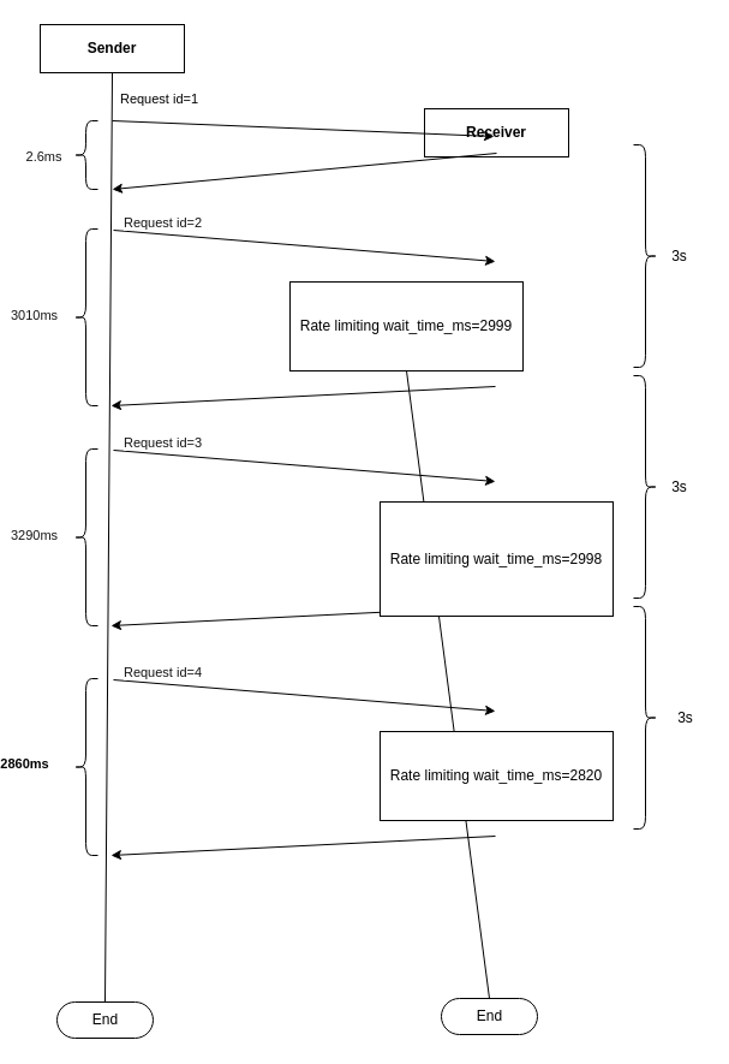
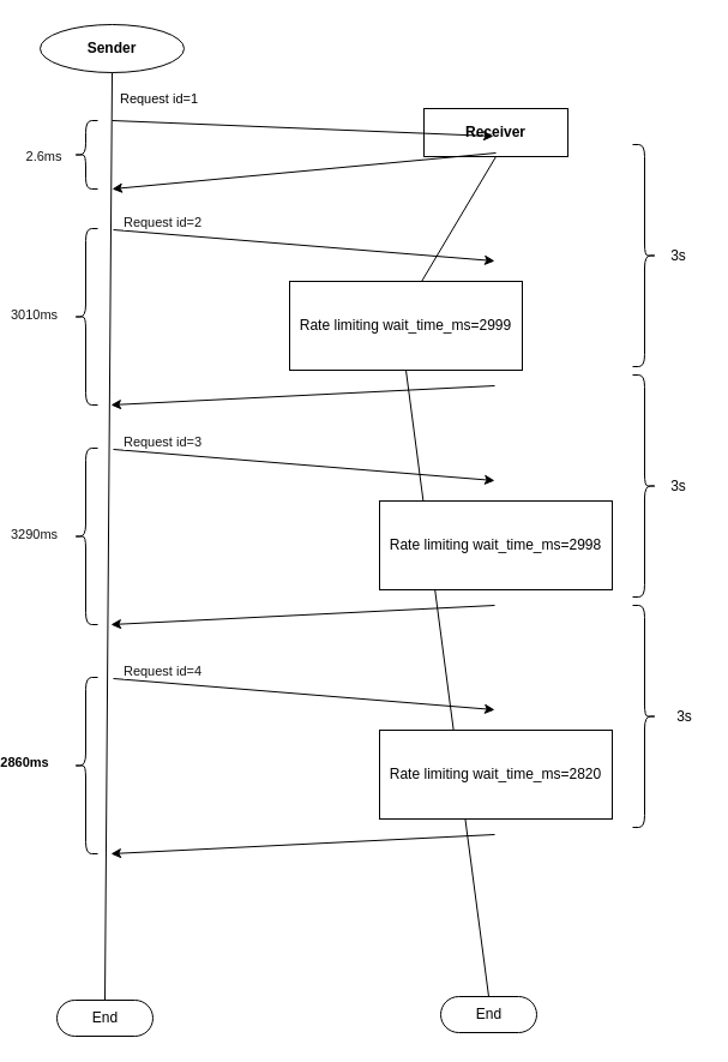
  <mxCell id="0" />
  <mxCell id="1" parent="0" />
- <mxCell id="2" value="Sender" style="rounded=0;whiteSpace=wrap;html=1;fontStyle=1" parent="1" vertex="1"><mxGeometry x="28" y="20" width="120" height="40" as="geometry" /></mxCell>
+ <mxCell id="2" value="Sender" style="ellipse;whiteSpace=wrap;html=1;fontStyle=1;" parent="1" vertex="1"><mxGeometry x="28" y="20" width="120" height="40" as="geometry" /></mxCell>
  <mxCell id="3" value="Receiver" style="rounded=0;whiteSpace=wrap;html=1;fontStyle=1" parent="1" vertex="1"><mxGeometry x="348" y="90" width="120" height="40" as="geometry" /></mxCell>
  <mxCell id="4" value="" style="endArrow=none;html=1;entryX=0.5;entryY=1;entryDx=0;entryDy=0;exitX=0.5;exitY=0.5;exitDx=0;exitDy=-15;exitPerimeter=0;" parent="1" source="6" target="2" edge="1"><mxGeometry width="50" height="50" relative="1" as="geometry"><mxPoint x="87" y="620" as="sourcePoint" /><mxPoint x="137" y="330" as="targetPoint" /></mxGeometry></mxCell>
+ <mxCell id="5" value="" style="endArrow=none;html=1;entryX=0.5;entryY=1;entryDx=0;entryDy=0;exitX=0.5;exitY=0.5;exitDx=0;exitDy=-15;exitPerimeter=0;" parent="1" source="17" target="3" edge="1"><mxGeometry width="50" height="50" relative="1" as="geometry"><mxPoint x="407" y="620" as="sourcePoint" /><mxPoint x="406.5" y="220" as="targetPoint" /></mxGeometry></mxCell>
  <mxCell id="6" value="End" style="html=1;dashed=0;whitespace=wrap;shape=mxgraph.dfd.start" parent="1" vertex="1"><mxGeometry x="42" y="833" width="80" height="30" as="geometry" /></mxCell>
  <mxCell id="7" value="End" style="html=1;dashed=0;whitespace=wrap;shape=mxgraph.dfd.start" parent="1" vertex="1"><mxGeometry x="362" y="830" width="80" height="30" as="geometry" /></mxCell>
  <mxCell id="8" value="" style="endArrow=classic;html=1;" parent="1" edge="1"><mxGeometry width="50" height="50" relative="1" as="geometry"><mxPoint x="88" y="100" as="sourcePoint" /><mxPoint x="406" y="113" as="targetPoint" /></mxGeometry></mxCell>
  <mxCell id="9" value="Request id=1" style="edgeLabel;html=1;align=center;verticalAlign=middle;resizable=0;points=[];" vertex="1" connectable="0" parent="8"><mxGeometry x="-0.765" y="4" relative="1" as="geometry"><mxPoint x="1" y="-16" as="offset" /></mxGeometry></mxCell>
  <mxCell id="10" value="" style="endArrow=classic;html=1;" parent="1" edge="1"><mxGeometry width="50" height="50" relative="1" as="geometry"><mxPoint x="408" y="127" as="sourcePoint" /><mxPoint x="88" y="157" as="targetPoint" /></mxGeometry></mxCell>
  <mxCell id="11" value="" style="shape=curlyBracket;whiteSpace=wrap;html=1;rounded=1;labelPosition=left;verticalLabelPosition=middle;align=right;verticalAlign=middle;" parent="1" vertex="1"><mxGeometry x="56" y="100" width="20" height="57" as="geometry" /></mxCell>
  <mxCell id="12" value="" style="endArrow=classic;html=1;" parent="1" edge="1"><mxGeometry width="50" height="50" relative="1" as="geometry"><mxPoint x="89" y="191" as="sourcePoint" /><mxPoint x="407" y="217" as="targetPoint" /></mxGeometry></mxCell>
  <mxCell id="13" value="&lt;font color=&quot;#121212&quot;&gt;Request id=2&lt;/font&gt;" style="edgeLabel;html=1;align=center;verticalAlign=middle;resizable=0;points=[];" vertex="1" connectable="0" parent="12"><mxGeometry x="-0.77" y="2" relative="1" as="geometry"><mxPoint x="3" y="-8" as="offset" /></mxGeometry></mxCell>
  <mxCell id="14" value="" style="endArrow=classic;html=1;" parent="1" edge="1"><mxGeometry width="50" height="50" relative="1" as="geometry"><mxPoint x="407" y="321" as="sourcePoint" /><mxPoint x="87" y="337" as="targetPoint" /></mxGeometry></mxCell>
  <mxCell id="15" value="" style="shape=curlyBracket;whiteSpace=wrap;html=1;rounded=1;labelPosition=left;verticalLabelPosition=middle;align=right;verticalAlign=middle;" vertex="1" parent="1"><mxGeometry x="56" y="190" width="20" height="147" as="geometry" /></mxCell>
  <mxCell id="16" value="" style="endArrow=none;html=1;entryX=0.5;entryY=1;entryDx=0;entryDy=0;exitX=0.5;exitY=0.5;exitDx=0;exitDy=-15;exitPerimeter=0;" edge="1" parent="1" source="7" target="17"><mxGeometry width="50" height="50" relative="1" as="geometry"><mxPoint x="407" y="1030" as="sourcePoint" /><mxPoint x="408" y="60" as="targetPoint" /></mxGeometry></mxCell>
  <mxCell id="17" value="Rate limiting wait_time_ms=2999" style="rounded=0;whiteSpace=wrap;html=1;" parent="1" vertex="1"><mxGeometry x="236" y="234" width="194" height="74" as="geometry" /></mxCell>
  <mxCell id="18" value="&lt;font color=&quot;#121212&quot;&gt;3010ms&lt;/font&gt;" style="edgeLabel;html=1;align=center;verticalAlign=middle;resizable=0;points=[];" vertex="1" connectable="0" parent="1"><mxGeometry x="22" y="261.002" as="geometry" /></mxCell>
  <mxCell id="19" value="&lt;font color=&quot;#121212&quot;&gt;2.6ms&lt;/font&gt;" style="edgeLabel;html=1;align=center;verticalAlign=middle;resizable=0;points=[];" vertex="1" connectable="0" parent="1"><mxGeometry x="20" y="271.002" as="geometry"><mxPoint x="10" y="-142" as="offset" /></mxGeometry></mxCell>
  <mxCell id="20" value="" style="endArrow=classic;html=1;" edge="1" parent="1"><mxGeometry width="50" height="50" relative="1" as="geometry"><mxPoint x="89" y="374" as="sourcePoint" /><mxPoint x="407" y="400" as="targetPoint" /></mxGeometry></mxCell>
  <mxCell id="21" value="&lt;font color=&quot;#121212&quot;&gt;Request id=3&lt;/font&gt;" style="edgeLabel;html=1;align=center;verticalAlign=middle;resizable=0;points=[];" vertex="1" connectable="0" parent="20"><mxGeometry x="-0.77" y="2" relative="1" as="geometry"><mxPoint x="3" y="-8" as="offset" /></mxGeometry></mxCell>
  <mxCell id="22" value="" style="endArrow=classic;html=1;" edge="1" parent="1"><mxGeometry width="50" height="50" relative="1" as="geometry"><mxPoint x="407" y="504" as="sourcePoint" /><mxPoint x="87" y="520" as="targetPoint" /></mxGeometry></mxCell>
  <mxCell id="23" value="" style="shape=curlyBracket;whiteSpace=wrap;html=1;rounded=1;labelPosition=left;verticalLabelPosition=middle;align=right;verticalAlign=middle;" vertex="1" parent="1"><mxGeometry x="56" y="373" width="20" height="147" as="geometry" /></mxCell>
- <mxCell id="24" value="Rate limiting wait_time_ms=2998" style="rounded=0;whiteSpace=wrap;html=1;" vertex="1" parent="1"><mxGeometry x="311" y="417" width="194" height="95" as="geometry" /></mxCell>
+ <mxCell id="24" value="Rate limiting wait_time_ms=2998" style="rounded=0;whiteSpace=wrap;html=1;" vertex="1" parent="1"><mxGeometry x="311" y="417" width="194" height="74" as="geometry" /></mxCell>
  <mxCell id="25" value="&lt;font color=&quot;#121212&quot;&gt;3290ms&lt;/font&gt;" style="edgeLabel;html=1;align=center;verticalAlign=middle;resizable=0;points=[];" vertex="1" connectable="0" parent="1"><mxGeometry x="22" y="444.002" as="geometry" /></mxCell>
  <mxCell id="26" value="" style="endArrow=classic;html=1;" edge="1" parent="1"><mxGeometry width="50" height="50" relative="1" as="geometry"><mxPoint x="89" y="565" as="sourcePoint" /><mxPoint x="407" y="591" as="targetPoint" /></mxGeometry></mxCell>
  <mxCell id="27" value="&lt;font color=&quot;#121212&quot;&gt;Request id=4&lt;/font&gt;" style="edgeLabel;html=1;align=center;verticalAlign=middle;resizable=0;points=[];" vertex="1" connectable="0" parent="26"><mxGeometry x="-0.77" y="2" relative="1" as="geometry"><mxPoint x="3" y="-8" as="offset" /></mxGeometry></mxCell>
  <mxCell id="28" value="" style="endArrow=classic;html=1;" edge="1" parent="1"><mxGeometry width="50" height="50" relative="1" as="geometry"><mxPoint x="407" y="695" as="sourcePoint" /><mxPoint x="87" y="711" as="targetPoint" /></mxGeometry></mxCell>
  <mxCell id="29" value="" style="shape=curlyBracket;whiteSpace=wrap;html=1;rounded=1;labelPosition=left;verticalLabelPosition=middle;align=right;verticalAlign=middle;" vertex="1" parent="1"><mxGeometry x="56" y="564" width="20" height="147" as="geometry" /></mxCell>
  <mxCell id="30" value="Rate limiting wait_time_ms=2820" style="rounded=0;whiteSpace=wrap;html=1;" vertex="1" parent="1"><mxGeometry x="311" y="608" width="194" height="74" as="geometry" /></mxCell>
  <mxCell id="31" value="&lt;font style=&quot;color: light-dark(rgb(0, 0, 0), rgb(255, 51, 51));&quot;&gt;2860ms&lt;/font&gt;" style="edgeLabel;html=1;align=center;verticalAlign=middle;resizable=0;points=[];fontStyle=1;fontColor=light-dark(#000000,#FF3333);" vertex="1" connectable="0" parent="1"><mxGeometry x="22" y="635.002" as="geometry"><mxPoint x="-8" y="-1" as="offset" /></mxGeometry></mxCell>
  <mxCell id="32" value="" style="shape=curlyBracket;whiteSpace=wrap;html=1;rounded=1;labelPosition=left;verticalLabelPosition=middle;align=right;verticalAlign=middle;rotation=-180;" vertex="1" parent="1"><mxGeometry x="522" y="120" width="20" height="185" as="geometry" /></mxCell>
  <mxCell id="33" value="" style="shape=curlyBracket;whiteSpace=wrap;html=1;rounded=1;labelPosition=left;verticalLabelPosition=middle;align=right;verticalAlign=middle;rotation=-180;" vertex="1" parent="1"><mxGeometry x="522" y="312" width="20" height="185" as="geometry" /></mxCell>
  <mxCell id="34" value="" style="shape=curlyBracket;whiteSpace=wrap;html=1;rounded=1;labelPosition=left;verticalLabelPosition=middle;align=right;verticalAlign=middle;rotation=-180;" vertex="1" parent="1"><mxGeometry x="522" y="504" width="20" height="185" as="geometry" /></mxCell>
  <mxCell id="35" value="3s" style="text;html=1;align=center;verticalAlign=middle;resizable=0;points=[];autosize=1;strokeColor=none;fillColor=none;" vertex="1" parent="1"><mxGeometry x="544" y="199.5" width="31" height="26" as="geometry" /></mxCell>
  <mxCell id="36" value="3s" style="text;html=1;align=center;verticalAlign=middle;resizable=0;points=[];autosize=1;strokeColor=none;fillColor=none;" vertex="1" parent="1"><mxGeometry x="544" y="391.5" width="31" height="26" as="geometry" /></mxCell>
  <mxCell id="37" value="3s" style="text;html=1;align=center;verticalAlign=middle;resizable=0;points=[];autosize=1;strokeColor=none;fillColor=none;" vertex="1" parent="1"><mxGeometry x="549" y="583.5" width="31" height="26" as="geometry" /></mxCell>
